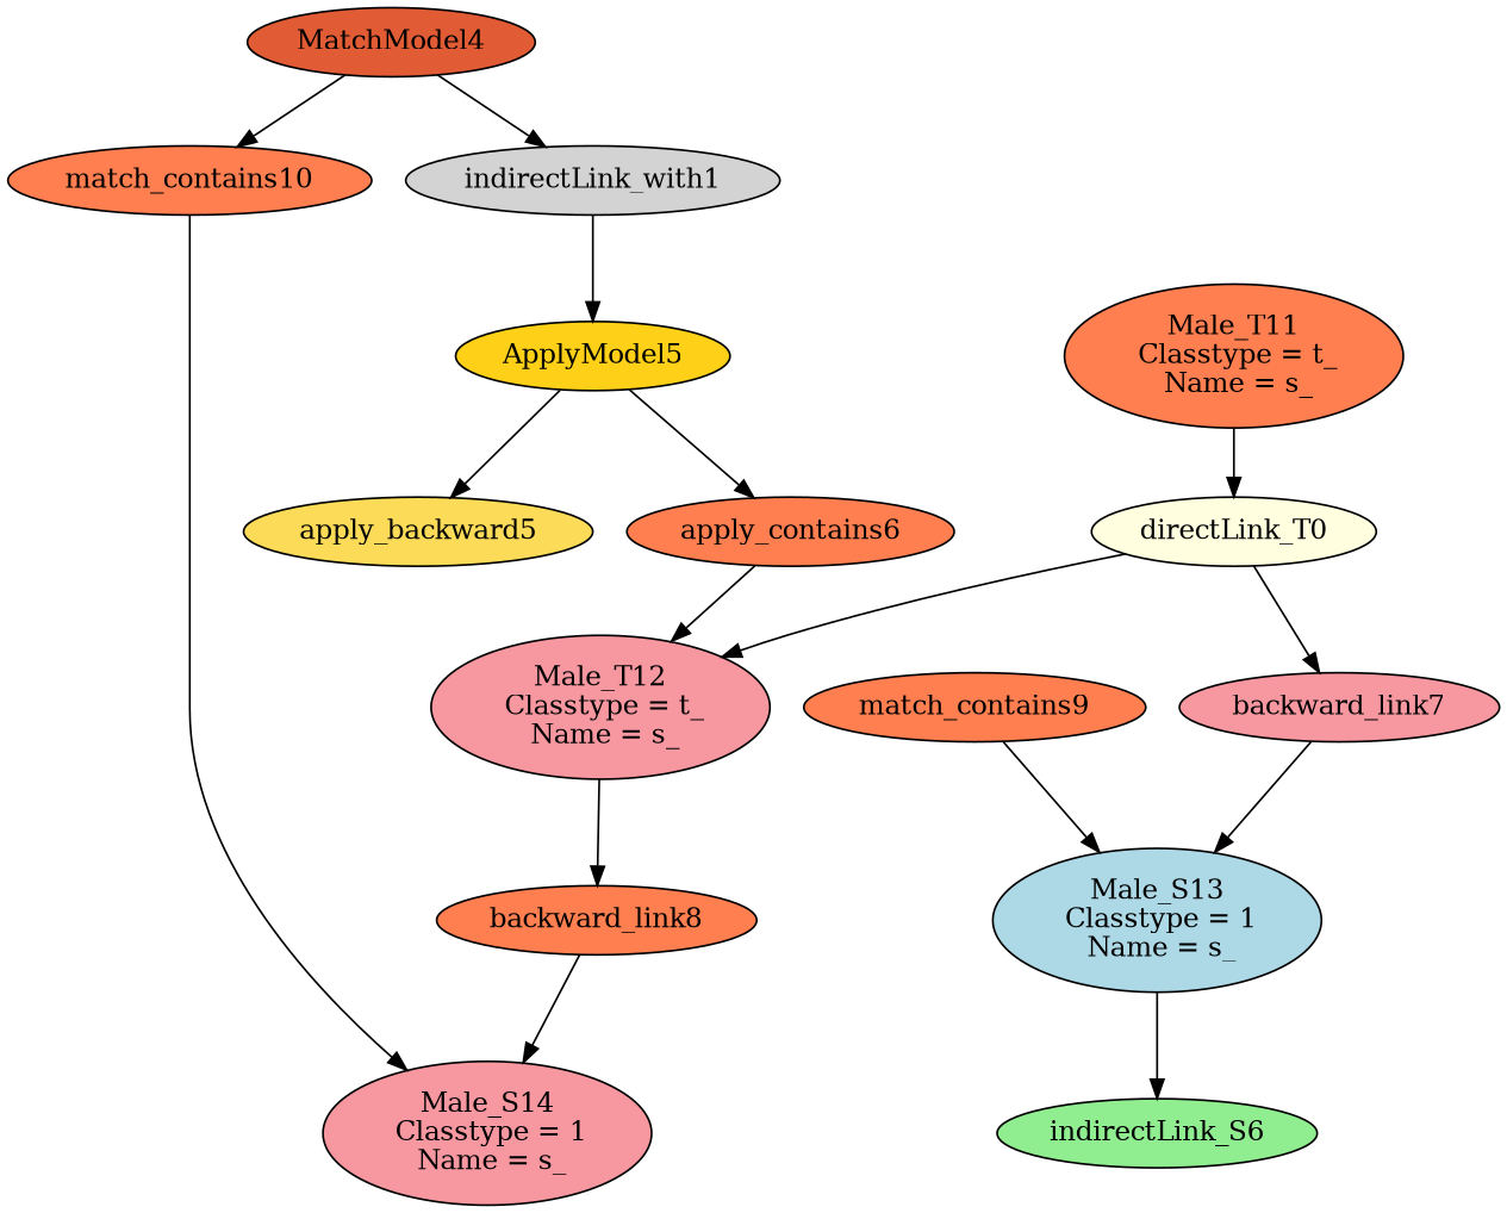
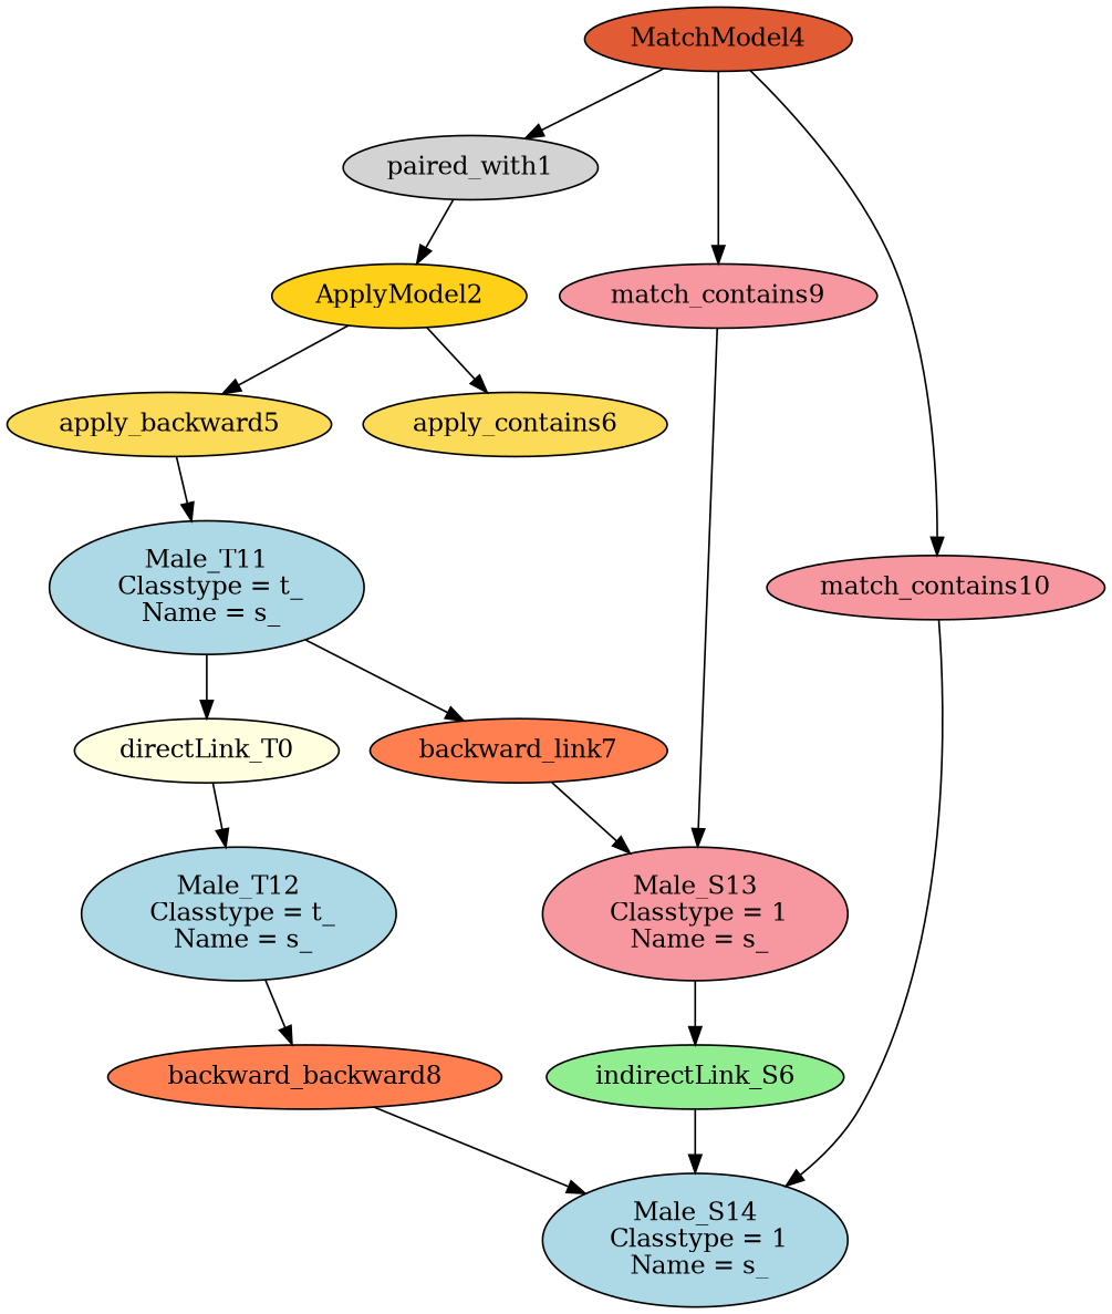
  digraph {
    node [fillcolor=lightblue style=filled]
    "directLink_T0\n" [fillcolor=lightyellow]
-   "Male_T12\n Classtype = t_\n Name = s_" [fillcolor="#F798A1"]
-   backward_link8 [fillcolor=coral]
-   paired_with1 [fillcolor=lightgray label=indirectLink_with1]
-   ApplyModel2 [fillcolor="#FED017" label=ApplyModel5]
+   "Male_T12\n Classtype = t_\n Name = s_"
+   backward_link8 [fillcolor=coral label=backward_backward8]
+   paired_with1 [fillcolor=lightgray]
+   ApplyModel2 [fillcolor="#FED017"]
    n6 [fillcolor="#FCDB58" label=apply_backward5]
-   apply_contains6 [fillcolor=coral]
-   "Male_T11\n Classtype = t_\n Name = s_" [fillcolor=coral]
+   apply_contains6 [fillcolor="#FCDB58"]
+   "Male_T11\n Classtype = t_\n Name = s_"
    n9 [fillcolor=lightgreen label=indirectLink_S6]
-   "Male_S14\n Classtype = 1\n Name = s_" [fillcolor="#F798A1"]
+   "Male_S14\n Classtype = 1\n Name = s_"
    MatchModel4 [fillcolor="#E15C34"]
-   match_contains9 [fillcolor=coral]
-   match_contains10 [fillcolor=coral]
-   "Male_S13\n Classtype = 1\n Name = s_"
-   backward_link7 [fillcolor="#F798A1"]
+   match_contains9 [fillcolor="#F798A1"]
+   match_contains10 [fillcolor="#F798A1"]
+   "Male_S13\n Classtype = 1\n Name = s_" [fillcolor="#F798A1"]
+   backward_link7 [fillcolor=coral]
    "directLink_T0\n" -> "Male_T12\n Classtype = t_\n Name = s_"
    "Male_T12\n Classtype = t_\n Name = s_" -> backward_link8
    backward_link8 -> "Male_S14\n Classtype = 1\n Name = s_"
    paired_with1 -> ApplyModel2
    ApplyModel2 -> n6
    ApplyModel2 -> apply_contains6
-   apply_contains6 -> "Male_T12\n Classtype = t_\n Name = s_"
+   n6 -> "Male_T11\n Classtype = t_\n Name = s_"
    "Male_T11\n Classtype = t_\n Name = s_" -> "directLink_T0\n"
-   "directLink_T0\n" -> backward_link7
+   "Male_T11\n Classtype = t_\n Name = s_" -> backward_link7
+   n9 -> "Male_S14\n Classtype = 1\n Name = s_"
    MatchModel4 -> paired_with1
+   MatchModel4 -> match_contains9
    MatchModel4 -> match_contains10
    match_contains9 -> "Male_S13\n Classtype = 1\n Name = s_"
    match_contains10 -> "Male_S14\n Classtype = 1\n Name = s_"
    "Male_S13\n Classtype = 1\n Name = s_" -> n9
    backward_link7 -> "Male_S13\n Classtype = 1\n Name = s_"
  }
